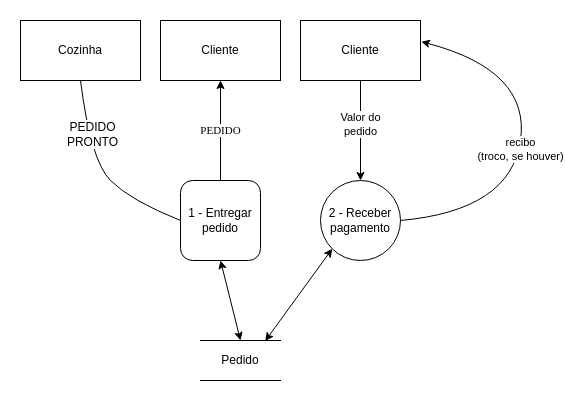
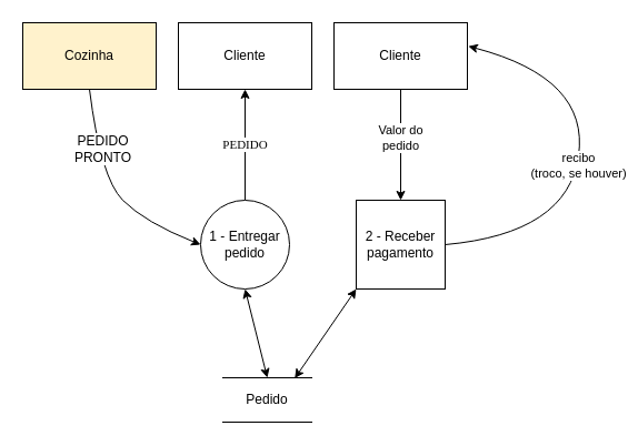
  <mxCell id="0" />
  <mxCell id="1" parent="0" />
  <mxCell id="2" value="&lt;font face=&quot;Verdana&quot;&gt;PEDIDO&lt;/font&gt;" style="edgeStyle=orthogonalEdgeStyle;rounded=0;orthogonalLoop=1;jettySize=auto;html=1;entryX=0.5;entryY=1;entryDx=0;entryDy=0;" parent="1" source="3" target="4" edge="1"><mxGeometry relative="1" as="geometry" /></mxCell>
- <mxCell id="3" value="1 - Entregar pedido" style="whiteSpace=wrap;html=1;aspect=fixed;rounded=1;" parent="1" vertex="1"><mxGeometry x="180" y="180" width="80" height="80" as="geometry" /></mxCell>
+ <mxCell id="3" value="1 - Entregar pedido" style="ellipse;whiteSpace=wrap;html=1;aspect=fixed;" parent="1" vertex="1"><mxGeometry x="180" y="180" width="80" height="80" as="geometry" /></mxCell>
  <mxCell id="4" value="Cliente" style="rounded=0;whiteSpace=wrap;html=1;" parent="1" vertex="1"><mxGeometry x="160" y="20" width="120" height="60" as="geometry" /></mxCell>
- <mxCell id="5" value="Cozinha" style="rounded=0;whiteSpace=wrap;html=1;" parent="1" vertex="1"><mxGeometry x="20" y="20" width="120" height="60" as="geometry" /></mxCell>
- <mxCell id="6" value="" style="curved=1;endArrow=none;html=1;exitX=0.5;exitY=1;exitDx=0;exitDy=0;entryX=0;entryY=0.5;entryDx=0;entryDy=0;" parent="1" source="5" target="3" edge="1"><mxGeometry width="50" height="50" relative="1" as="geometry"><mxPoint x="10" y="200" as="sourcePoint" /><mxPoint x="60" y="150" as="targetPoint" /><Array as="points"><mxPoint x="90" y="160" /><mxPoint x="130" y="200" /></Array></mxGeometry></mxCell>
+ <mxCell id="5" value="Cozinha" style="rounded=0;whiteSpace=wrap;html=1;fillColor=#fff2cc;" parent="1" vertex="1"><mxGeometry x="20" y="20" width="120" height="60" as="geometry" /></mxCell>
+ <mxCell id="6" value="" style="curved=1;endArrow=classic;html=1;exitX=0.5;exitY=1;exitDx=0;exitDy=0;entryX=0;entryY=0.5;entryDx=0;entryDy=0;" parent="1" source="5" target="3" edge="1"><mxGeometry width="50" height="50" relative="1" as="geometry"><mxPoint x="10" y="200" as="sourcePoint" /><mxPoint x="60" y="150" as="targetPoint" /><Array as="points"><mxPoint x="90" y="160" /><mxPoint x="130" y="200" /></Array></mxGeometry></mxCell>
  <mxCell id="7" value="PEDIDO &lt;br&gt;PRONTO" style="text;html=1;align=center;verticalAlign=middle;resizable=0;points=[];labelBackgroundColor=#ffffff;" parent="6" vertex="1" connectable="0"><mxGeometry x="-0.429" y="5" relative="1" as="geometry"><mxPoint as="offset" /></mxGeometry></mxCell>
  <mxCell id="8" value="" style="endArrow=classic;html=1;entryX=0.5;entryY=0;entryDx=0;entryDy=0;exitX=0.5;exitY=1;exitDx=0;exitDy=0;startArrow=classic;startFill=1;" parent="1" source="3" target="9" edge="1"><mxGeometry width="50" height="50" relative="1" as="geometry"><mxPoint x="-30" y="300" as="sourcePoint" /><mxPoint x="145.28" y="319.52" as="targetPoint" /></mxGeometry></mxCell>
  <mxCell id="9" value="Pedido" style="shape=partialRectangle;whiteSpace=wrap;html=1;left=0;right=0;fillColor=none;" parent="1" vertex="1"><mxGeometry x="200" y="340" width="80" height="40" as="geometry" /></mxCell>
  <mxCell id="10" value="" style="curved=1;endArrow=classic;html=1;exitX=1;exitY=0.5;exitDx=0;exitDy=0;entryX=1.007;entryY=0.353;entryDx=0;entryDy=0;entryPerimeter=0;" parent="1" target="15" edge="1" source="12"><mxGeometry width="50" height="50" relative="1" as="geometry"><mxPoint x="200.004" y="211.716" as="sourcePoint" /><mxPoint x="231.72" y="80" as="targetPoint" /><Array as="points"><mxPoint x="510" y="210" /><mxPoint x="530" y="70" /></Array></mxGeometry></mxCell>
  <mxCell id="11" value="recibo&lt;br&gt;(troco, se houver)" style="edgeLabel;html=1;align=center;verticalAlign=middle;resizable=0;points=[];" parent="10" vertex="1" connectable="0"><mxGeometry x="-0.3" y="-1" relative="1" as="geometry"><mxPoint x="6.5" y="-43.82" as="offset" /></mxGeometry></mxCell>
- <mxCell id="12" value="2 - Receber&lt;br&gt;pagamento" style="ellipse;whiteSpace=wrap;html=1;aspect=fixed;" vertex="1" parent="1"><mxGeometry x="320" y="180" width="80" height="80" as="geometry" /></mxCell>
+ <mxCell id="12" value="2 - Receber&lt;br&gt;pagamento" style="whiteSpace=wrap;html=1;aspect=fixed;rounded=0;" vertex="1" parent="1"><mxGeometry x="320" y="180" width="80" height="80" as="geometry" /></mxCell>
  <mxCell id="13" style="edgeStyle=orthogonalEdgeStyle;rounded=0;orthogonalLoop=1;jettySize=auto;html=1;entryX=0.5;entryY=0;entryDx=0;entryDy=0;" edge="1" parent="1" source="15" target="12"><mxGeometry relative="1" as="geometry" /></mxCell>
  <mxCell id="14" value="Valor do&lt;br&gt;pedido" style="edgeLabel;html=1;align=center;verticalAlign=middle;resizable=0;points=[];" vertex="1" connectable="0" parent="13"><mxGeometry x="-0.144" y="-1" relative="1" as="geometry"><mxPoint as="offset" /></mxGeometry></mxCell>
  <mxCell id="15" value="Cliente" style="rounded=0;whiteSpace=wrap;html=1;" vertex="1" parent="1"><mxGeometry x="300" y="20" width="120" height="60" as="geometry" /></mxCell>
  <mxCell id="16" value="" style="endArrow=classic;html=1;exitX=0;exitY=1;exitDx=0;exitDy=0;entryX=0.809;entryY=0.012;entryDx=0;entryDy=0;entryPerimeter=0;startArrow=classic;startFill=1;" edge="1" parent="1" source="12" target="9"><mxGeometry width="50" height="50" relative="1" as="geometry"><mxPoint x="210" y="270" as="sourcePoint" /><mxPoint x="260" y="220" as="targetPoint" /></mxGeometry></mxCell>
